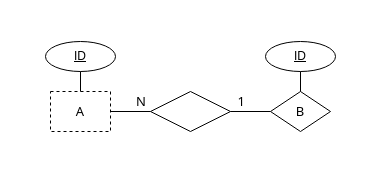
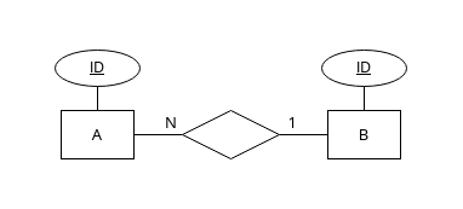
  <mxCell id="0" />
  <mxCell id="1" parent="0" />
  <mxCell id="2" value="" style="rounded=0;whiteSpace=wrap;html=1;fontFamily=Noto Sans;fontSource=https%3A%2F%2Ffonts.googleapis.com%2Fcss%3Ffamily%3DNoto%2BSans;strokeColor=none;fillColor=none;" parent="1" vertex="1"><mxGeometry x="65" y="131" width="30" height="20" as="geometry" /></mxCell>
  <mxCell id="3" value="" style="rounded=0;whiteSpace=wrap;html=1;fontFamily=Noto Sans;fontSource=https%3A%2F%2Ffonts.googleapis.com%2Fcss%3Ffamily%3DNoto%2BSans;strokeColor=none;fillColor=none;" parent="1" vertex="1"><mxGeometry x="65" y="20" width="30" height="20" as="geometry" /></mxCell>
- <mxCell id="4" value="A" style="whiteSpace=wrap;html=1;align=center;fontSize=13;fontFamily=Noto Sans;fontSource=https%3A%2F%2Ffonts.googleapis.com%2Fcss%3Ffamily%3DNoto%2BSans;dashed=1;" parent="1" vertex="1"><mxGeometry x="50" y="91" width="60" height="40" as="geometry" /></mxCell>
+ <mxCell id="4" value="A" style="whiteSpace=wrap;html=1;align=center;fontSize=13;fontFamily=Noto Sans;fontSource=https%3A%2F%2Ffonts.googleapis.com%2Fcss%3Ffamily%3DNoto%2BSans;" parent="1" vertex="1"><mxGeometry x="50" y="91" width="60" height="40" as="geometry" /></mxCell>
  <mxCell id="5" value="" style="shape=rhombus;perimeter=rhombusPerimeter;whiteSpace=wrap;html=1;align=center;fontSize=13;fontFamily=Noto Sans;fontSource=https%3A%2F%2Ffonts.googleapis.com%2Fcss%3Ffamily%3DNoto%2BSans;" parent="1" vertex="1"><mxGeometry x="150" y="91" width="80" height="40" as="geometry" /></mxCell>
- <mxCell id="6" value="B" style="rhombus;whiteSpace=wrap;html=1;align=center;fontSize=13;fontFamily=Noto Sans;fontSource=https%3A%2F%2Ffonts.googleapis.com%2Fcss%3Ffamily%3DNoto%2BSans;" parent="1" vertex="1"><mxGeometry x="270" y="91" width="60" height="40" as="geometry" /></mxCell>
+ <mxCell id="6" value="B" style="whiteSpace=wrap;html=1;align=center;fontSize=13;fontFamily=Noto Sans;fontSource=https%3A%2F%2Ffonts.googleapis.com%2Fcss%3Ffamily%3DNoto%2BSans;" parent="1" vertex="1"><mxGeometry x="270" y="91" width="60" height="40" as="geometry" /></mxCell>
  <mxCell id="7" value="" style="endArrow=none;html=1;rounded=0;exitX=1;exitY=0.5;exitDx=0;exitDy=0;entryX=0;entryY=0.5;entryDx=0;entryDy=0;fontSize=13;fontFamily=Noto Sans;fontSource=https%3A%2F%2Ffonts.googleapis.com%2Fcss%3Ffamily%3DNoto%2BSans;" parent="1" source="4" target="5" edge="1"><mxGeometry relative="1" as="geometry"><mxPoint x="200" y="261" as="sourcePoint" /><mxPoint x="200" y="336" as="targetPoint" /></mxGeometry></mxCell>
  <mxCell id="8" value="N" style="resizable=0;html=1;align=right;verticalAlign=bottom;fontSize=13;fontFamily=Noto Sans;fontSource=https%3A%2F%2Ffonts.googleapis.com%2Fcss%3Ffamily%3DNoto%2BSans;" parent="7" connectable="0" vertex="1"><mxGeometry x="1" relative="1" as="geometry"><mxPoint x="-4" as="offset" /></mxGeometry></mxCell>
  <mxCell id="9" value="" style="endArrow=none;html=1;rounded=0;exitX=0;exitY=0.5;exitDx=0;exitDy=0;entryX=1;entryY=0.5;entryDx=0;entryDy=0;fontSize=13;fontFamily=Noto Sans;fontSource=https%3A%2F%2Ffonts.googleapis.com%2Fcss%3Ffamily%3DNoto%2BSans;" parent="1" source="6" target="5" edge="1"><mxGeometry relative="1" as="geometry"><mxPoint x="120" y="121" as="sourcePoint" /><mxPoint x="160" y="121" as="targetPoint" /></mxGeometry></mxCell>
  <mxCell id="10" value="1" style="resizable=0;html=1;align=right;verticalAlign=bottom;fontSize=13;fontFamily=Noto Sans;fontSource=https%3A%2F%2Ffonts.googleapis.com%2Fcss%3Ffamily%3DNoto%2BSans;" parent="9" connectable="0" vertex="1"><mxGeometry x="1" relative="1" as="geometry"><mxPoint x="15" as="offset" /></mxGeometry></mxCell>
  <mxCell id="11" value="" style="rounded=0;whiteSpace=wrap;html=1;fontFamily=Noto Sans;fontSource=https%3A%2F%2Ffonts.googleapis.com%2Fcss%3Ffamily%3DNoto%2BSans;strokeColor=none;fillColor=none;" parent="1" vertex="1"><mxGeometry x="20" y="101" width="30" height="20" as="geometry" /></mxCell>
  <mxCell id="12" value="" style="rounded=0;whiteSpace=wrap;html=1;fontFamily=Noto Sans;fontSource=https%3A%2F%2Ffonts.googleapis.com%2Fcss%3Ffamily%3DNoto%2BSans;strokeColor=none;fillColor=none;" parent="1" vertex="1"><mxGeometry x="330" y="101" width="30" height="20" as="geometry" /></mxCell>
  <mxCell id="13" value="ID" style="ellipse;whiteSpace=wrap;html=1;align=center;fontStyle=4;" vertex="1" parent="1"><mxGeometry x="45" y="41" width="70" height="30" as="geometry" /></mxCell>
  <mxCell id="14" value="ID" style="ellipse;whiteSpace=wrap;html=1;align=center;fontStyle=4;" vertex="1" parent="1"><mxGeometry x="265" y="41" width="70" height="30" as="geometry" /></mxCell>
  <mxCell id="15" value="" style="endArrow=none;html=1;rounded=0;entryX=0.5;entryY=1;entryDx=0;entryDy=0;" edge="1" parent="1" source="4" target="13"><mxGeometry width="50" height="50" relative="1" as="geometry"><mxPoint x="350" y="403" as="sourcePoint" /><mxPoint x="400" y="353" as="targetPoint" /></mxGeometry></mxCell>
  <mxCell id="16" value="" style="endArrow=none;html=1;rounded=0;entryX=0.5;entryY=1;entryDx=0;entryDy=0;exitX=0.5;exitY=0;exitDx=0;exitDy=0;" edge="1" parent="1" source="6" target="14"><mxGeometry width="50" height="50" relative="1" as="geometry"><mxPoint x="90" y="101" as="sourcePoint" /><mxPoint x="90" y="81" as="targetPoint" /></mxGeometry></mxCell>
